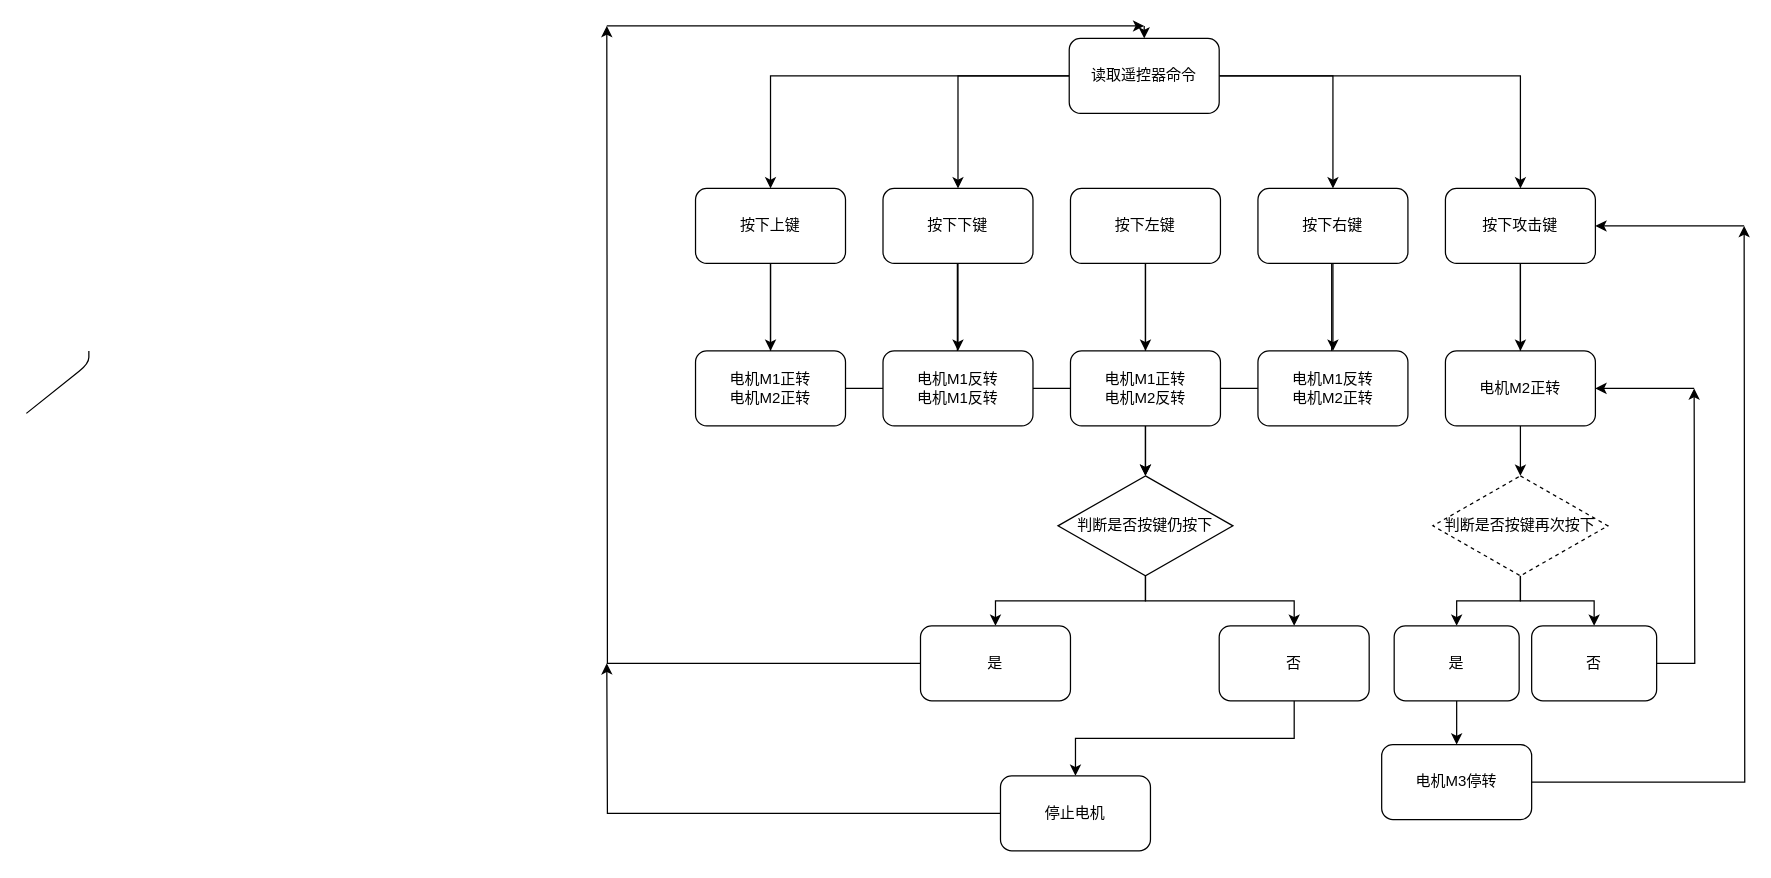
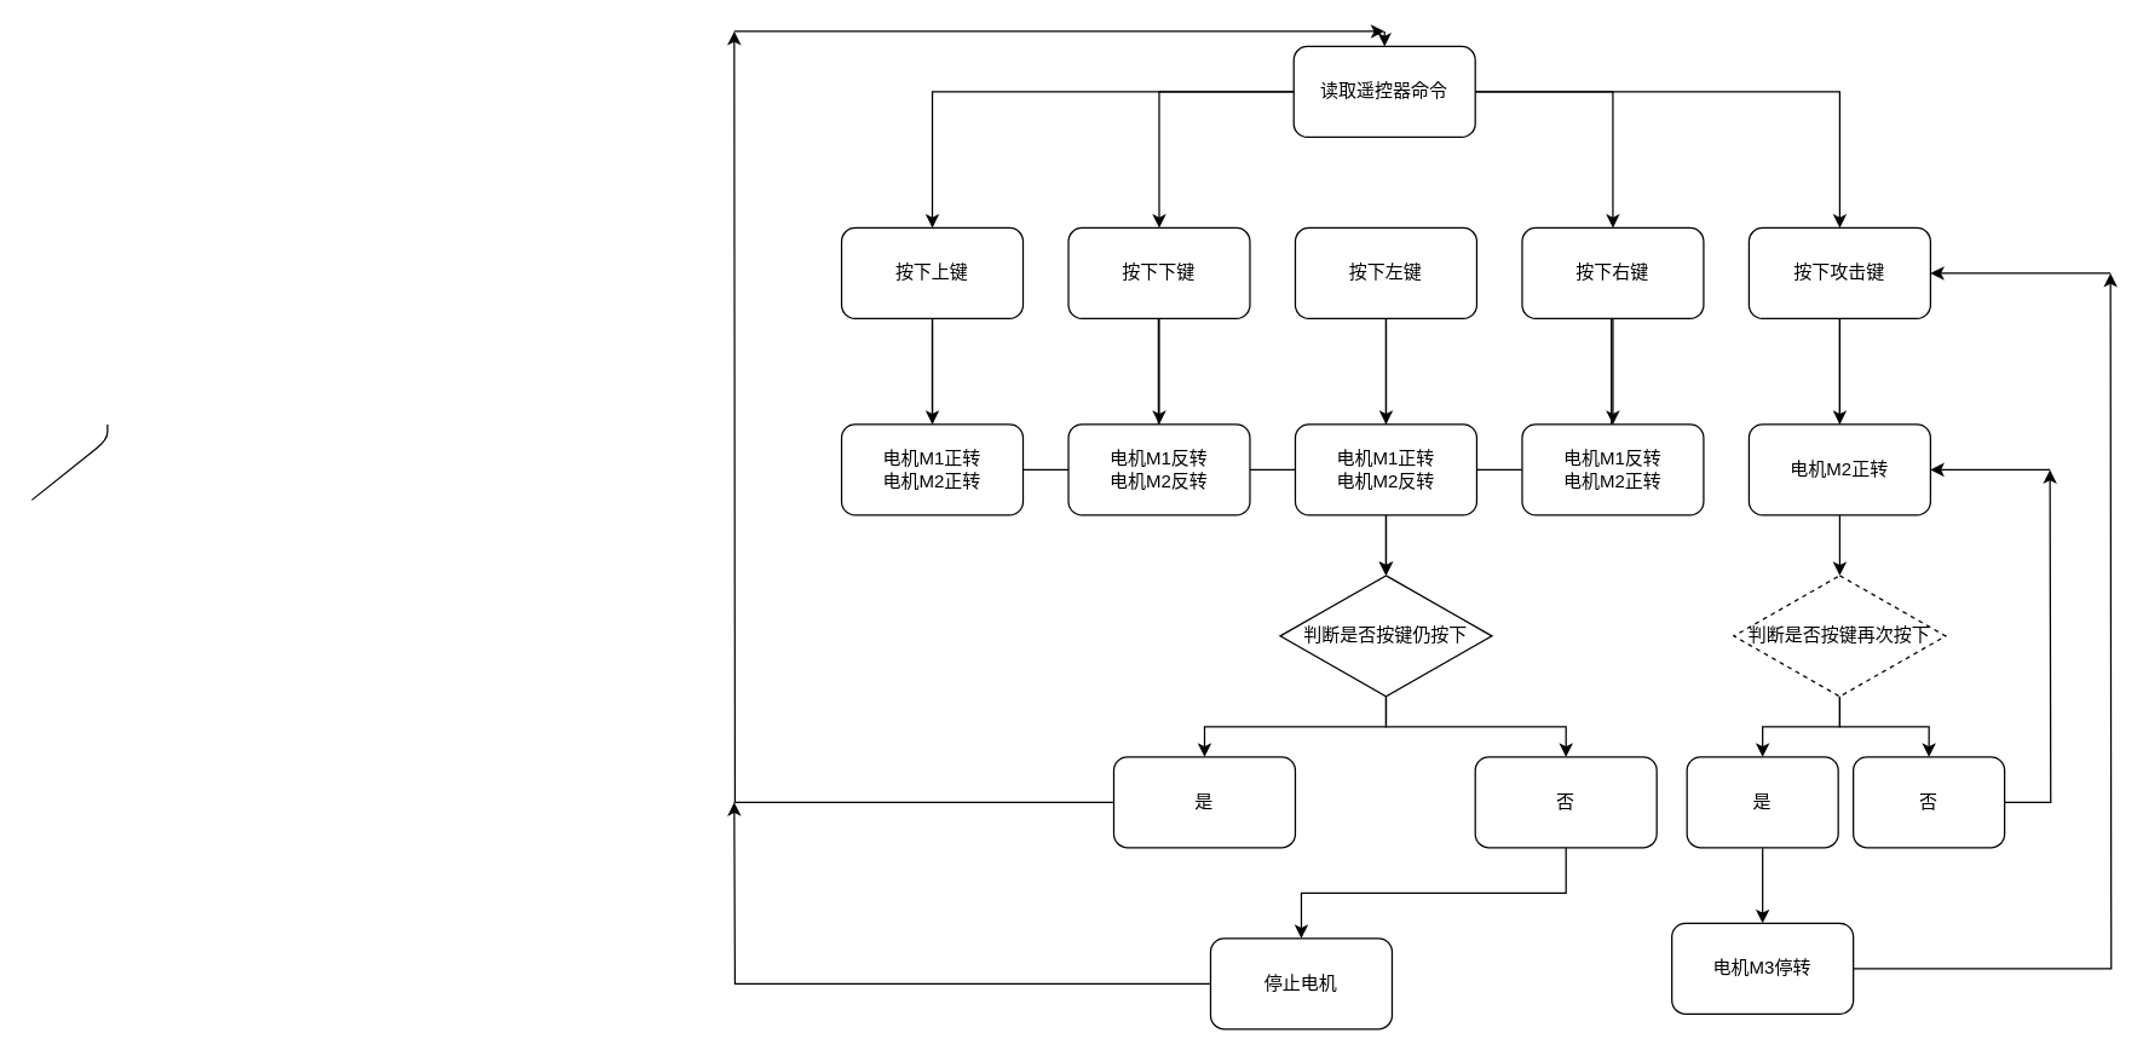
  <mxCell id="0" />
  <mxCell id="1" parent="0" />
  <mxCell id="2" style="edgeStyle=orthogonalEdgeStyle;rounded=0;orthogonalLoop=1;jettySize=auto;html=1;entryX=0.5;entryY=0;entryDx=0;entryDy=0;" edge="1" parent="1" source="6" target="8"><mxGeometry relative="1" as="geometry" /></mxCell>
  <mxCell id="3" style="edgeStyle=orthogonalEdgeStyle;rounded=0;orthogonalLoop=1;jettySize=auto;html=1;entryX=0.5;entryY=0;entryDx=0;entryDy=0;" edge="1" parent="1" source="6" target="10"><mxGeometry relative="1" as="geometry" /></mxCell>
  <mxCell id="4" style="edgeStyle=orthogonalEdgeStyle;rounded=0;orthogonalLoop=1;jettySize=auto;html=1;entryX=0.5;entryY=0;entryDx=0;entryDy=0;" edge="1" parent="1" source="6" target="14"><mxGeometry relative="1" as="geometry" /></mxCell>
  <mxCell id="5" style="edgeStyle=orthogonalEdgeStyle;rounded=0;orthogonalLoop=1;jettySize=auto;html=1;entryX=0.5;entryY=0;entryDx=0;entryDy=0;" edge="1" parent="1" source="6" target="16"><mxGeometry relative="1" as="geometry" /></mxCell>
  <mxCell id="6" value="读取遥控器命令" style="rounded=1;whiteSpace=wrap;html=1;" vertex="1" parent="1"><mxGeometry x="855" y="30" width="120" height="60" as="geometry" /></mxCell>
  <mxCell id="7" style="edgeStyle=orthogonalEdgeStyle;rounded=0;orthogonalLoop=1;jettySize=auto;html=1;" edge="1" parent="1" source="8"><mxGeometry relative="1" as="geometry"><mxPoint x="616" y="280" as="targetPoint" /></mxGeometry></mxCell>
  <mxCell id="8" value="按下上键" style="rounded=1;whiteSpace=wrap;html=1;" vertex="1" parent="1"><mxGeometry x="556" y="150" width="120" height="60" as="geometry" /></mxCell>
  <mxCell id="9" style="edgeStyle=orthogonalEdgeStyle;rounded=0;orthogonalLoop=1;jettySize=auto;html=1;" edge="1" parent="1" source="10"><mxGeometry relative="1" as="geometry"><mxPoint x="766" y="280" as="targetPoint" /></mxGeometry></mxCell>
  <mxCell id="10" value="按下下键" style="rounded=1;whiteSpace=wrap;html=1;" vertex="1" parent="1"><mxGeometry x="706" y="150" width="120" height="60" as="geometry" /></mxCell>
  <mxCell id="11" style="edgeStyle=orthogonalEdgeStyle;rounded=0;orthogonalLoop=1;jettySize=auto;html=1;" edge="1" parent="1" source="12"><mxGeometry relative="1" as="geometry"><mxPoint x="916" y="280" as="targetPoint" /></mxGeometry></mxCell>
  <mxCell id="12" value="按下左键" style="rounded=1;whiteSpace=wrap;html=1;" vertex="1" parent="1"><mxGeometry x="856" y="150" width="120" height="60" as="geometry" /></mxCell>
  <mxCell id="13" style="edgeStyle=orthogonalEdgeStyle;rounded=0;orthogonalLoop=1;jettySize=auto;html=1;" edge="1" parent="1" source="14"><mxGeometry relative="1" as="geometry"><mxPoint x="1066" y="280" as="targetPoint" /></mxGeometry></mxCell>
  <mxCell id="14" value="按下右键" style="rounded=1;whiteSpace=wrap;html=1;" vertex="1" parent="1"><mxGeometry x="1006" y="150" width="120" height="60" as="geometry" /></mxCell>
  <mxCell id="15" style="edgeStyle=orthogonalEdgeStyle;rounded=0;orthogonalLoop=1;jettySize=auto;html=1;" edge="1" parent="1" source="16"><mxGeometry relative="1" as="geometry"><mxPoint x="1216" y="280" as="targetPoint" /></mxGeometry></mxCell>
  <mxCell id="16" value="按下攻击键" style="rounded=1;whiteSpace=wrap;html=1;" vertex="1" parent="1"><mxGeometry x="1156" y="150" width="120" height="60" as="geometry" /></mxCell>
  <mxCell id="17" value="" style="endArrow=none;html=1;" edge="1" parent="1"><mxGeometry width="50" height="50" relative="1" as="geometry"><mxPoint x="20.6" y="330" as="sourcePoint" /><mxPoint x="70.6" y="280" as="targetPoint" /><Array as="points"><mxPoint x="70.6" y="290" /></Array></mxGeometry></mxCell>
  <mxCell id="18" style="edgeStyle=orthogonalEdgeStyle;rounded=0;orthogonalLoop=1;jettySize=auto;html=1;" edge="1" parent="1" source="19" target="33"><mxGeometry relative="1" as="geometry" /></mxCell>
  <mxCell id="19" value="电机M1正转&lt;br&gt;电机M2正转" style="rounded=1;whiteSpace=wrap;html=1;" vertex="1" parent="1"><mxGeometry x="556" y="280" width="120" height="60" as="geometry" /></mxCell>
  <mxCell id="20" style="edgeStyle=orthogonalEdgeStyle;rounded=0;orthogonalLoop=1;jettySize=auto;html=1;entryX=0.5;entryY=0;entryDx=0;entryDy=0;" edge="1" parent="1" source="21" target="44"><mxGeometry relative="1" as="geometry" /></mxCell>
  <mxCell id="21" value="电机M2正转" style="rounded=1;whiteSpace=wrap;html=1;" vertex="1" parent="1"><mxGeometry x="1156" y="280" width="120" height="60" as="geometry" /></mxCell>
  <mxCell id="22" style="edgeStyle=orthogonalEdgeStyle;rounded=0;orthogonalLoop=1;jettySize=auto;html=1;entryX=0.5;entryY=0;entryDx=0;entryDy=0;" edge="1" parent="1" source="23" target="33"><mxGeometry relative="1" as="geometry"><mxPoint x="915" y="370" as="targetPoint" /></mxGeometry></mxCell>
  <mxCell id="23" value="电机M1反转&lt;br&gt;电机M2正转" style="rounded=1;whiteSpace=wrap;html=1;" vertex="1" parent="1"><mxGeometry x="1006" y="280" width="120" height="60" as="geometry" /></mxCell>
  <mxCell id="24" value="电机M1正转&lt;br&gt;电机M2反转" style="rounded=1;whiteSpace=wrap;html=1;" vertex="1" parent="1"><mxGeometry x="856" y="280" width="120" height="60" as="geometry" /></mxCell>
- <mxCell id="25" value="电机M1反转&lt;br&gt;电机M1反转" style="rounded=1;whiteSpace=wrap;html=1;" vertex="1" parent="1"><mxGeometry x="706" y="280" width="120" height="60" as="geometry" /></mxCell>
+ <mxCell id="25" value="电机M1反转&lt;br&gt;电机M2反转" style="rounded=1;whiteSpace=wrap;html=1;" vertex="1" parent="1"><mxGeometry x="706" y="280" width="120" height="60" as="geometry" /></mxCell>
  <mxCell id="26" value="" style="endArrow=none;html=1;" edge="1" parent="1" source="19"><mxGeometry width="50" height="50" relative="1" as="geometry"><mxPoint x="566" y="260" as="sourcePoint" /><mxPoint x="616" y="210" as="targetPoint" /></mxGeometry></mxCell>
  <mxCell id="27" value="" style="endArrow=none;html=1;" edge="1" parent="1"><mxGeometry width="50" height="50" relative="1" as="geometry"><mxPoint x="916" y="280" as="sourcePoint" /><mxPoint x="916" y="210" as="targetPoint" /></mxGeometry></mxCell>
  <mxCell id="28" value="" style="endArrow=none;html=1;" edge="1" parent="1"><mxGeometry width="50" height="50" relative="1" as="geometry"><mxPoint x="765.5" y="280" as="sourcePoint" /><mxPoint x="765.5" y="210" as="targetPoint" /></mxGeometry></mxCell>
  <mxCell id="29" value="" style="endArrow=none;html=1;" edge="1" parent="1"><mxGeometry width="50" height="50" relative="1" as="geometry"><mxPoint x="1216" y="280" as="sourcePoint" /><mxPoint x="1216" y="210" as="targetPoint" /></mxGeometry></mxCell>
  <mxCell id="30" value="" style="endArrow=none;html=1;" edge="1" parent="1"><mxGeometry width="50" height="50" relative="1" as="geometry"><mxPoint x="1065" y="280" as="sourcePoint" /><mxPoint x="1065" y="210" as="targetPoint" /></mxGeometry></mxCell>
  <mxCell id="31" style="edgeStyle=orthogonalEdgeStyle;rounded=0;orthogonalLoop=1;jettySize=auto;html=1;entryX=0.5;entryY=0;entryDx=0;entryDy=0;" edge="1" parent="1" source="33" target="35"><mxGeometry relative="1" as="geometry" /></mxCell>
  <mxCell id="32" style="edgeStyle=orthogonalEdgeStyle;rounded=0;orthogonalLoop=1;jettySize=auto;html=1;entryX=0.5;entryY=0;entryDx=0;entryDy=0;" edge="1" parent="1" source="33" target="37"><mxGeometry relative="1" as="geometry" /></mxCell>
  <mxCell id="33" value="判断是否按键仍按下" style="rhombus;whiteSpace=wrap;html=1;" vertex="1" parent="1"><mxGeometry x="846" y="380" width="140" height="80" as="geometry" /></mxCell>
  <mxCell id="34" style="edgeStyle=orthogonalEdgeStyle;rounded=0;orthogonalLoop=1;jettySize=auto;html=1;" edge="1" parent="1" source="35"><mxGeometry relative="1" as="geometry"><mxPoint x="485" as="targetPoint" y="20" /></mxGeometry></mxCell>
  <mxCell id="35" value="是" style="rounded=1;whiteSpace=wrap;html=1;" vertex="1" parent="1"><mxGeometry x="736" y="500" width="120" height="60" as="geometry" /></mxCell>
  <mxCell id="36" style="edgeStyle=orthogonalEdgeStyle;rounded=0;orthogonalLoop=1;jettySize=auto;html=1;exitX=0.5;exitY=1;exitDx=0;exitDy=0;entryX=0.5;entryY=0;entryDx=0;entryDy=0;" edge="1" parent="1" source="37" target="41"><mxGeometry relative="1" as="geometry" /></mxCell>
  <mxCell id="37" value="否" style="rounded=1;whiteSpace=wrap;html=1;" vertex="1" parent="1"><mxGeometry x="975" y="500" width="120" height="60" as="geometry" /></mxCell>
  <mxCell id="38" value="" style="endArrow=classic;html=1;" edge="1" parent="1"><mxGeometry width="50" height="50" relative="1" as="geometry"><mxPoint x="485" as="sourcePoint" y="20" /><mxPoint x="915" as="targetPoint" y="20" /></mxGeometry></mxCell>
  <mxCell id="39" value="" style="endArrow=classic;html=1;entryX=0.5;entryY=0;entryDx=0;entryDy=0;" edge="1" parent="1" target="6"><mxGeometry width="50" height="50" relative="1" as="geometry"><mxPoint x="915" as="sourcePoint" y="20" /><mxPoint x="963" y="-60" as="targetPoint" /></mxGeometry></mxCell>
  <mxCell id="40" style="edgeStyle=orthogonalEdgeStyle;rounded=0;orthogonalLoop=1;jettySize=auto;html=1;" edge="1" parent="1" source="41"><mxGeometry relative="1" as="geometry"><mxPoint x="485" y="530" as="targetPoint" /></mxGeometry></mxCell>
  <mxCell id="41" value="停止电机" style="rounded=1;whiteSpace=wrap;html=1;" vertex="1" parent="1"><mxGeometry x="800" y="620" width="120" height="60" as="geometry" /></mxCell>
  <mxCell id="42" style="edgeStyle=orthogonalEdgeStyle;rounded=0;orthogonalLoop=1;jettySize=auto;html=1;entryX=0.5;entryY=0;entryDx=0;entryDy=0;" edge="1" parent="1" source="44" target="46"><mxGeometry relative="1" as="geometry" /></mxCell>
  <mxCell id="43" style="edgeStyle=orthogonalEdgeStyle;rounded=0;orthogonalLoop=1;jettySize=auto;html=1;entryX=0.5;entryY=0;entryDx=0;entryDy=0;" edge="1" parent="1" source="44" target="48"><mxGeometry relative="1" as="geometry" /></mxCell>
  <mxCell id="44" value="判断是否按键再次按下" style="rhombus;whiteSpace=wrap;html=1;dashed=1;" vertex="1" parent="1"><mxGeometry x="1146" y="380" width="140" height="80" as="geometry" /></mxCell>
  <mxCell id="45" style="edgeStyle=orthogonalEdgeStyle;rounded=0;orthogonalLoop=1;jettySize=auto;html=1;entryX=0.5;entryY=0;entryDx=0;entryDy=0;" edge="1" parent="1" source="46" target="50"><mxGeometry relative="1" as="geometry" /></mxCell>
  <mxCell id="46" value="是" style="rounded=1;whiteSpace=wrap;html=1;" vertex="1" parent="1"><mxGeometry x="1115" y="500" width="100" height="60" as="geometry" /></mxCell>
  <mxCell id="47" style="edgeStyle=orthogonalEdgeStyle;rounded=0;orthogonalLoop=1;jettySize=auto;html=1;" edge="1" parent="1" source="48"><mxGeometry relative="1" as="geometry"><mxPoint x="1355" y="310" as="targetPoint" /></mxGeometry></mxCell>
  <mxCell id="48" value="否" style="rounded=1;whiteSpace=wrap;html=1;" vertex="1" parent="1"><mxGeometry x="1225" y="500" width="100" height="60" as="geometry" /></mxCell>
  <mxCell id="49" style="edgeStyle=orthogonalEdgeStyle;rounded=0;orthogonalLoop=1;jettySize=auto;html=1;" edge="1" parent="1" source="50"><mxGeometry relative="1" as="geometry"><mxPoint x="1395" y="180" as="targetPoint" /></mxGeometry></mxCell>
- <mxCell id="50" value="电机M3停转" style="rounded=1;whiteSpace=wrap;html=1;" vertex="1" parent="1"><mxGeometry x="1105" y="595" width="120" height="60" as="geometry" /></mxCell>
+ <mxCell id="50" value="电机M3停转" style="rounded=1;whiteSpace=wrap;html=1;" vertex="1" parent="1"><mxGeometry x="1105" y="610" width="120" height="60" as="geometry" /></mxCell>
  <mxCell id="51" value="" style="endArrow=classic;html=1;entryX=1;entryY=0.5;entryDx=0;entryDy=0;" edge="1" parent="1" target="21"><mxGeometry width="50" height="50" relative="1" as="geometry"><mxPoint x="1355" y="310" as="sourcePoint" /><mxPoint x="1325" y="270" as="targetPoint" /></mxGeometry></mxCell>
  <mxCell id="52" value="" style="endArrow=classic;html=1;entryX=1;entryY=0.5;entryDx=0;entryDy=0;" edge="1" parent="1" target="16"><mxGeometry width="50" height="50" relative="1" as="geometry"><mxPoint x="1395" y="180" as="sourcePoint" /><mxPoint x="1350" y="155" as="targetPoint" /></mxGeometry></mxCell>
